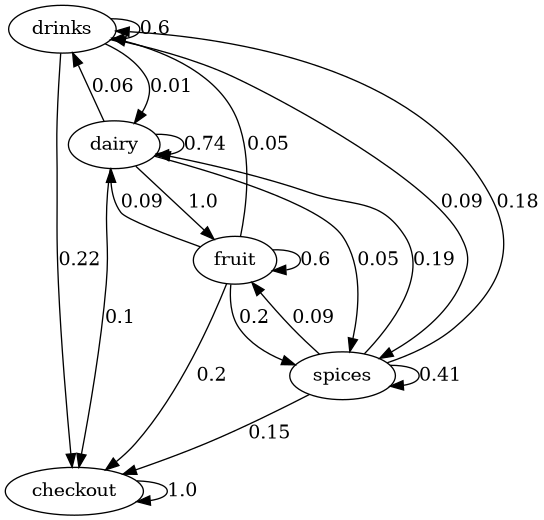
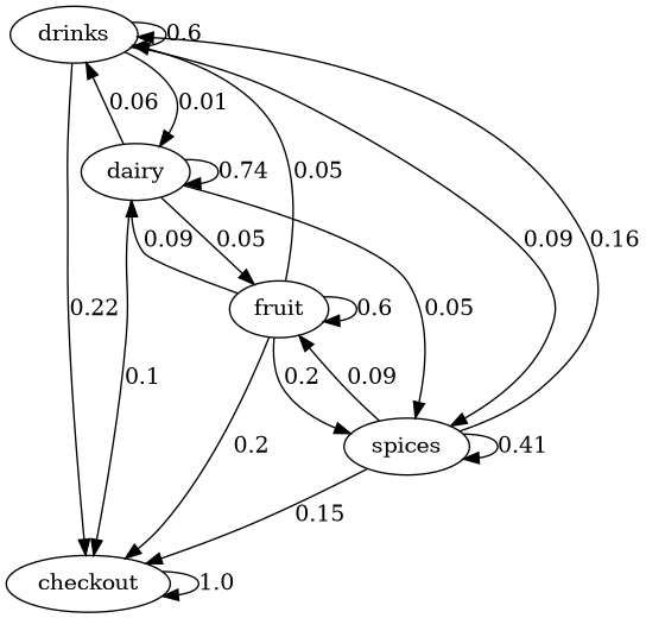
  digraph {
    edge [weight=0.05]
    drinks
    dairy
    spices
    checkout
    fruit
    drinks -> drinks [label=0.6 weight=0.6]
    drinks -> dairy [label=0.01 weight=0.01]
    drinks -> spices [label=0.09 weight=0.09]
    drinks -> checkout [label=0.22 weight=0.22]
    dairy -> drinks [label=0.06 weight=0.06]
    dairy -> dairy [label=0.74 weight=0.74]
    dairy -> spices [label=0.05]
    dairy -> checkout [label=0.1 weight=0.1]
-   dairy -> fruit [label=1.0]
-   spices -> drinks [label=0.18 weight=0.16]
-   spices -> dairy [label=0.19 weight=0.19]
+   dairy -> fruit [label=0.05]
+   spices -> drinks [label=0.16 weight=0.16]
    spices -> spices [label=0.41 weight=0.41]
    spices -> checkout [label=0.15 weight=0.15]
    spices -> fruit [label=0.09 weight=0.09]
    checkout -> checkout [label=1.0 weight=1.0]
    fruit -> drinks [label=0.05]
    fruit -> dairy [label=0.09 weight=0.09]
    fruit -> spices [label=0.2]
    fruit -> checkout [label=0.2 weight=0.2]
    fruit -> fruit [label=0.6 weight=0.6]
  }
